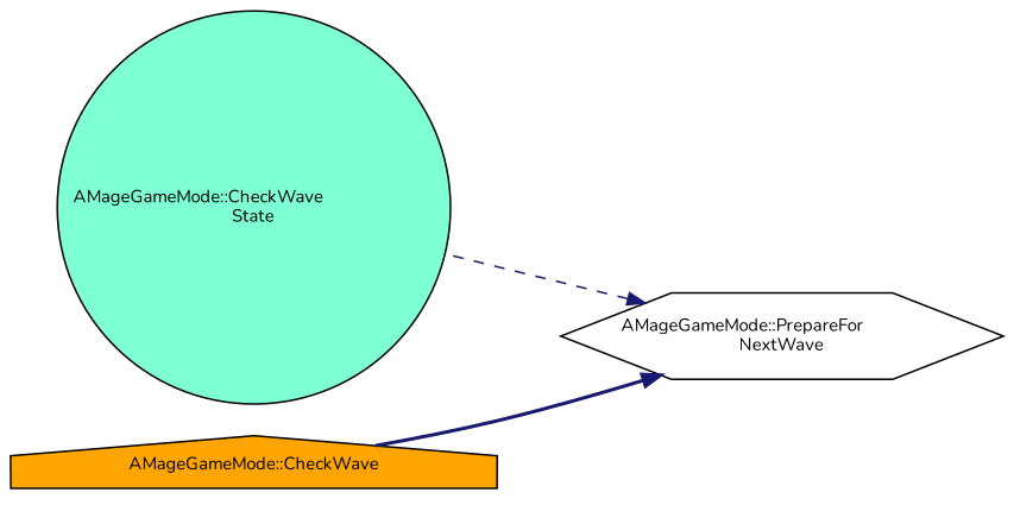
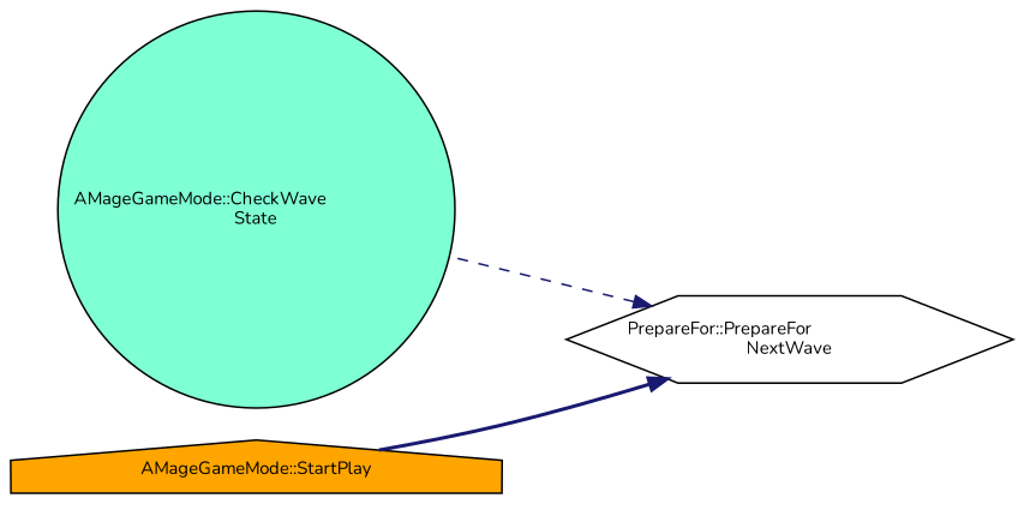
  digraph {
    fontname=Nunito
    rankdir=RL
    node [color=black fontname=Nunito fontsize=10 style=filled]
    edge [color=midnightblue dir=back fontname=Nunito fontsize=10 labelfontname=Helvetica labelfontsize=10]
-   n1 [fillcolor=white fontcolor=black height=0.2 label="AMageGameMode::PrepareFor\lNextWave" shape=hexagon width=0.4]
+   n1 [fillcolor=white fontcolor=black height=0.2 label="PrepareFor::PrepareFor\lNextWave" shape=hexagon width=0.4]
    n2 [fillcolor=aquamarine height=0.2 label="AMageGameMode::CheckWave\lState" shape=circle width=0.4]
-   n3 [fillcolor=orange height=0.2 label="AMageGameMode::CheckWave" shape=house width=0.4]
+   n3 [fillcolor=orange height=0.2 label="AMageGameMode::StartPlay" shape=house width=0.4]
    n1 -> n2 [style=dashed]
    n1 -> n3 [style=bold]
  }
